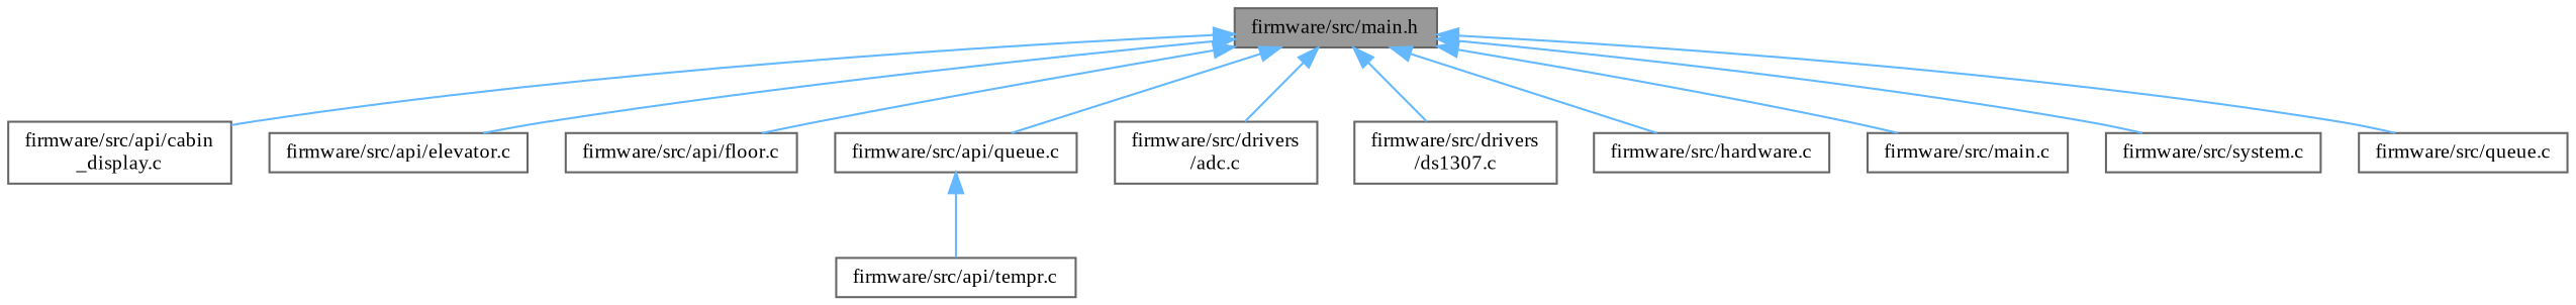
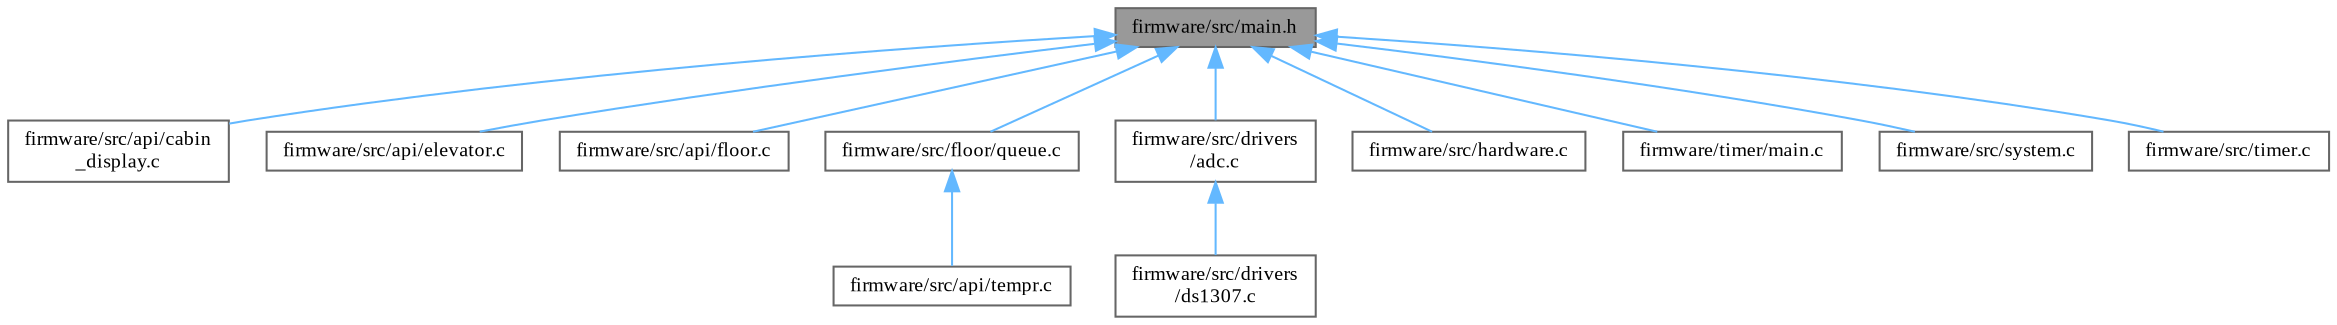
  digraph {
    fontname="Liberation Serif"
    node [color=grey40 fillcolor=white fontname="Liberation Serif" fontsize=10 shape=box style=filled]
    edge [color=steelblue1 dir=back fontname="Liberation Serif" fontsize=10 labelfontname=Helvetica labelfontsize=10 style=solid]
    n1 [color=gray40 fillcolor=grey60 fontcolor=black height=0.2 label="firmware/src/main.h" width=0.4]
    n2 [height=0.2 label="firmware/src/api/cabin\l_display.c" width=0.4]
    n3 [height=0.2 label="firmware/src/api/elevator.c" width=0.4]
    n4 [height=0.2 label="firmware/src/api/floor.c" width=0.4]
-   n5 [height=0.2 label="firmware/src/api/queue.c" width=0.4]
+   n5 [height=0.2 label="firmware/src/floor/queue.c" width=0.4]
    n6 [height=0.2 label="firmware/src/drivers\l/adc.c" width=0.4]
    n7 [height=0.2 label="firmware/src/drivers\l/ds1307.c" width=0.4]
    n8 [height=0.2 label="firmware/src/hardware.c" width=0.4]
-   n9 [height=0.2 label="firmware/src/main.c" width=0.4]
+   n9 [height=0.2 label="firmware/timer/main.c" width=0.4]
    n10 [height=0.2 label="firmware/src/system.c" width=0.4]
-   n11 [height=0.2 label="firmware/src/queue.c" width=0.4]
+   n11 [height=0.2 label="firmware/src/timer.c" width=0.4]
    n12 [height=0.2 label="firmware/src/api/tempr.c" width=0.4]
    n1 -> n2
    n1 -> n3
    n1 -> n4
    n1 -> n5
    n1 -> n6
-   n1 -> n7
+   n6 -> n7
    n1 -> n8
    n1 -> n9
    n1 -> n10
    n1 -> n11
    n5 -> n12
  }
